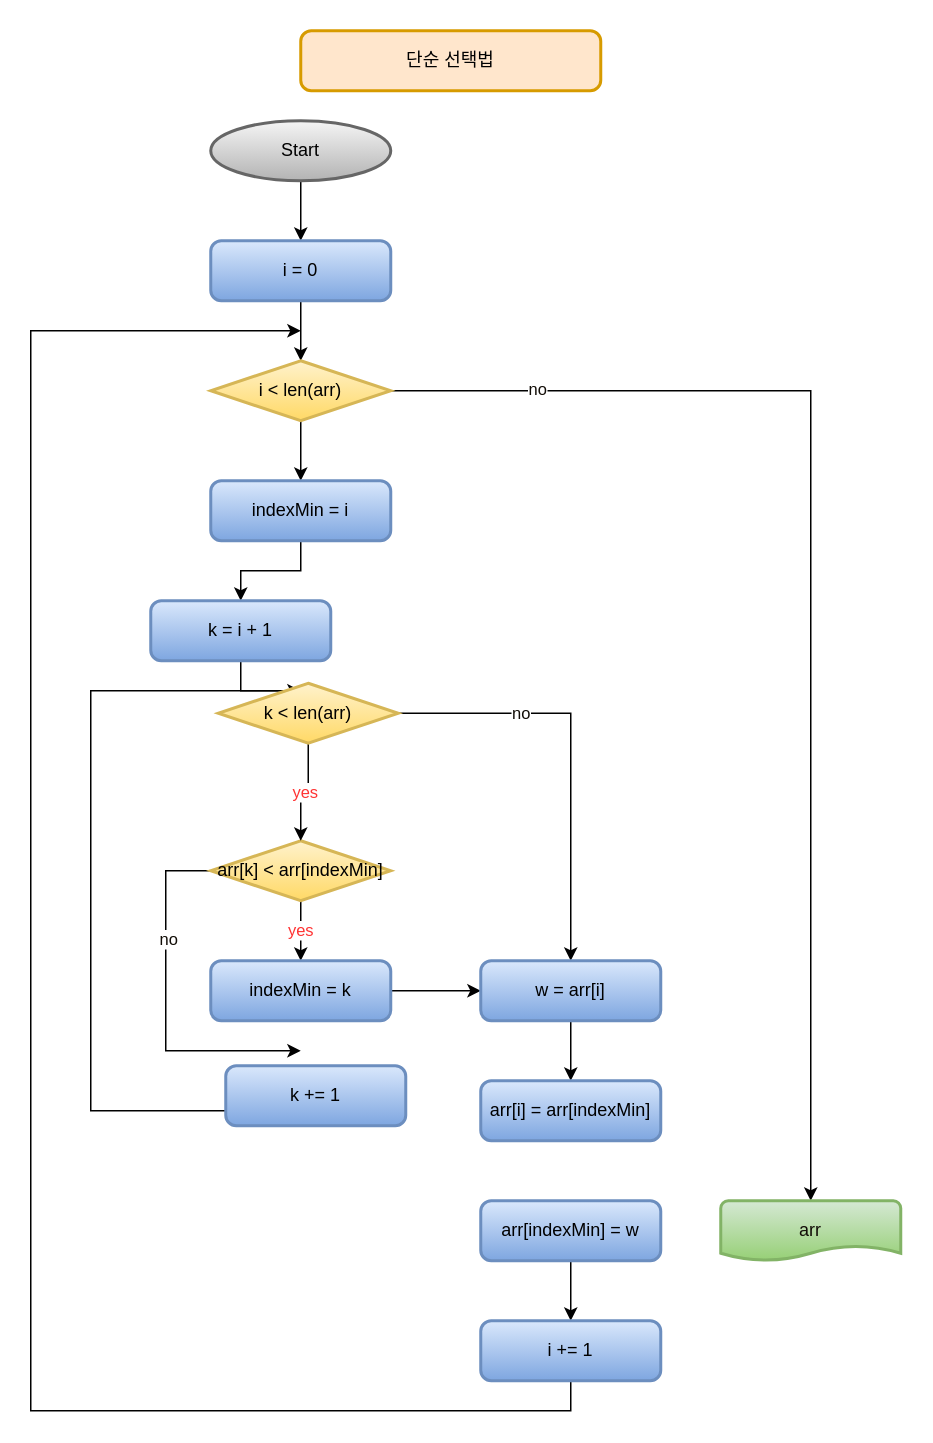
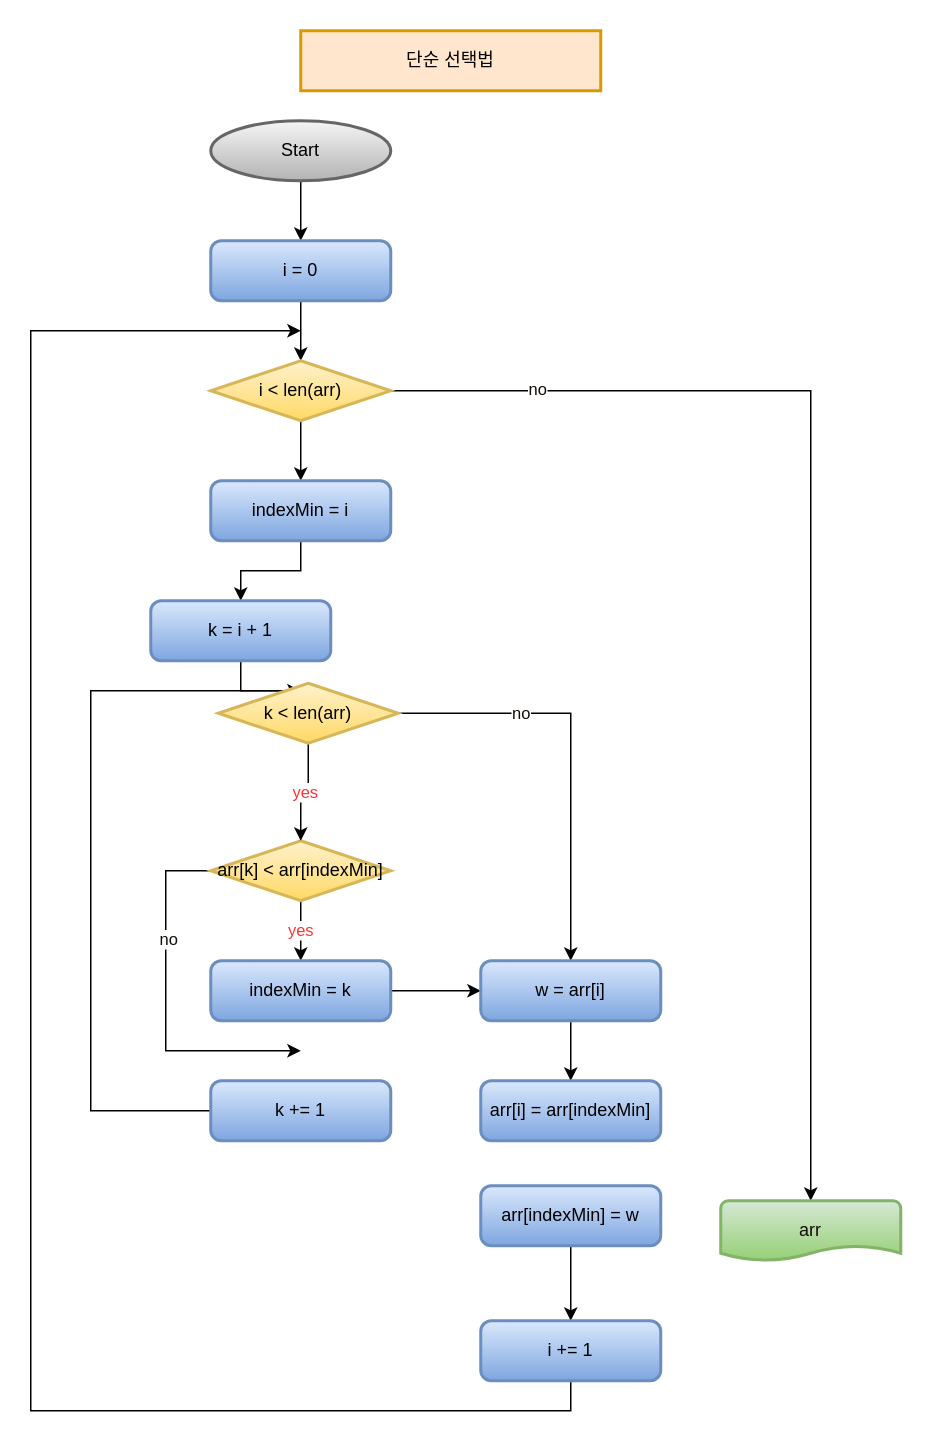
  <mxCell id="0" />
  <mxCell id="1" parent="0" />
- <mxCell id="2" value="단순 선택법" style="rounded=1;whiteSpace=wrap;html=1;absoluteArcSize=1;arcSize=14;strokeWidth=2;fillColor=#ffe6cc;strokeColor=#d79b00;" vertex="1" parent="1"><mxGeometry x="200" y="20" width="200" height="40" as="geometry" /></mxCell>
+ <mxCell id="2" value="단순 선택법" style="whiteSpace=wrap;html=1;absoluteArcSize=1;arcSize=14;strokeWidth=2;fillColor=#ffe6cc;strokeColor=#d79b00;rounded=0;" vertex="1" parent="1"><mxGeometry x="200" y="20" width="200" height="40" as="geometry" /></mxCell>
  <mxCell id="3" style="edgeStyle=orthogonalEdgeStyle;rounded=0;orthogonalLoop=1;jettySize=auto;html=1;entryX=0.5;entryY=0;entryDx=0;entryDy=0;" edge="1" parent="1" source="4" target="6"><mxGeometry relative="1" as="geometry" /></mxCell>
  <mxCell id="4" value="Start" style="strokeWidth=2;html=1;shape=mxgraph.flowchart.start_2;whiteSpace=wrap;fillColor=#f5f5f5;gradientColor=#b3b3b3;strokeColor=#666666;" vertex="1" parent="1"><mxGeometry x="140" y="80" width="120" height="40" as="geometry" /></mxCell>
  <mxCell id="5" style="edgeStyle=orthogonalEdgeStyle;rounded=0;orthogonalLoop=1;jettySize=auto;html=1;entryX=0.5;entryY=0;entryDx=0;entryDy=0;entryPerimeter=0;" edge="1" parent="1" source="6" target="10"><mxGeometry relative="1" as="geometry" /></mxCell>
  <mxCell id="6" value="i = 0" style="rounded=1;whiteSpace=wrap;html=1;absoluteArcSize=1;arcSize=14;strokeWidth=2;fillColor=#dae8fc;gradientColor=#7ea6e0;strokeColor=#6c8ebf;" vertex="1" parent="1"><mxGeometry x="140" y="160" width="120" height="40" as="geometry" /></mxCell>
  <mxCell id="7" style="edgeStyle=orthogonalEdgeStyle;rounded=0;orthogonalLoop=1;jettySize=auto;html=1;entryX=0.5;entryY=0;entryDx=0;entryDy=0;" edge="1" parent="1" source="10" target="12"><mxGeometry relative="1" as="geometry" /></mxCell>
  <mxCell id="8" style="edgeStyle=orthogonalEdgeStyle;rounded=0;orthogonalLoop=1;jettySize=auto;html=1;entryX=0.5;entryY=0;entryDx=0;entryDy=0;entryPerimeter=0;fontColor=#120D07;" edge="1" parent="1" source="10" target="27"><mxGeometry relative="1" as="geometry" /></mxCell>
  <mxCell id="9" value="no" style="edgeLabel;html=1;align=center;verticalAlign=middle;resizable=0;points=[];fontColor=#120D07;" vertex="1" connectable="0" parent="8"><mxGeometry x="-0.764" y="2" relative="1" as="geometry"><mxPoint as="offset" /></mxGeometry></mxCell>
  <mxCell id="10" value="i &amp;lt; len(arr)" style="strokeWidth=2;html=1;shape=mxgraph.flowchart.decision;whiteSpace=wrap;fillColor=#fff2cc;gradientColor=#ffd966;strokeColor=#d6b656;" vertex="1" parent="1"><mxGeometry x="140" y="240" width="120" height="40" as="geometry" /></mxCell>
  <mxCell id="11" style="edgeStyle=orthogonalEdgeStyle;rounded=0;orthogonalLoop=1;jettySize=auto;html=1;entryX=0.5;entryY=0;entryDx=0;entryDy=0;" edge="1" parent="1" source="12" target="18"><mxGeometry relative="1" as="geometry" /></mxCell>
  <mxCell id="12" value="indexMin = i" style="rounded=1;whiteSpace=wrap;html=1;absoluteArcSize=1;arcSize=14;strokeWidth=2;fillColor=#dae8fc;gradientColor=#7ea6e0;strokeColor=#6c8ebf;" vertex="1" parent="1"><mxGeometry x="140" y="320" width="120" height="40" as="geometry" /></mxCell>
  <mxCell id="13" value="yes" style="edgeStyle=orthogonalEdgeStyle;rounded=0;orthogonalLoop=1;jettySize=auto;html=1;entryX=0.5;entryY=0;entryDx=0;entryDy=0;fontColor=#FF3333;" edge="1" parent="1" source="16" target="20"><mxGeometry relative="1" as="geometry" /></mxCell>
  <mxCell id="14" style="edgeStyle=orthogonalEdgeStyle;rounded=0;orthogonalLoop=1;jettySize=auto;html=1;fontColor=#120D07;" edge="1" parent="1" source="16"><mxGeometry relative="1" as="geometry"><mxPoint x="200" y="700" as="targetPoint" /><Array as="points"><mxPoint x="110" y="580" /><mxPoint x="110" y="700" /></Array></mxGeometry></mxCell>
  <mxCell id="15" value="no" style="edgeLabel;html=1;align=center;verticalAlign=middle;resizable=0;points=[];fontColor=#120D07;" vertex="1" connectable="0" parent="14"><mxGeometry x="-0.378" y="1" relative="1" as="geometry"><mxPoint as="offset" /></mxGeometry></mxCell>
  <mxCell id="16" value="arr[k] &amp;lt; arr[indexMin]" style="strokeWidth=2;html=1;shape=mxgraph.flowchart.decision;whiteSpace=wrap;fillColor=#fff2cc;gradientColor=#ffd966;strokeColor=#d6b656;" vertex="1" parent="1"><mxGeometry x="140" y="560" width="120" height="40" as="geometry" /></mxCell>
  <mxCell id="17" style="edgeStyle=orthogonalEdgeStyle;rounded=0;orthogonalLoop=1;jettySize=auto;html=1;entryX=0.5;entryY=0;entryDx=0;entryDy=0;entryPerimeter=0;" edge="1" parent="1" source="18" target="26"><mxGeometry relative="1" as="geometry" /></mxCell>
  <mxCell id="18" value="k = i + 1" style="rounded=1;whiteSpace=wrap;html=1;absoluteArcSize=1;arcSize=14;strokeWidth=2;fillColor=#dae8fc;gradientColor=#7ea6e0;strokeColor=#6c8ebf;" vertex="1" parent="1"><mxGeometry x="100" y="400" width="120" height="40" as="geometry" /></mxCell>
  <mxCell id="19" style="edgeStyle=orthogonalEdgeStyle;rounded=0;orthogonalLoop=1;jettySize=auto;html=1;" edge="1" parent="1" source="20" target="29"><mxGeometry relative="1" as="geometry" /></mxCell>
  <mxCell id="20" value="indexMin = k" style="rounded=1;whiteSpace=wrap;html=1;absoluteArcSize=1;arcSize=14;strokeWidth=2;fillColor=#dae8fc;gradientColor=#7ea6e0;strokeColor=#6c8ebf;" vertex="1" parent="1"><mxGeometry x="140" y="640" width="120" height="40" as="geometry" /></mxCell>
  <mxCell id="21" style="edgeStyle=orthogonalEdgeStyle;rounded=0;orthogonalLoop=1;jettySize=auto;html=1;fontColor=#120D07;" edge="1" parent="1" source="22"><mxGeometry relative="1" as="geometry"><mxPoint x="200" y="460" as="targetPoint" /><Array as="points"><mxPoint x="60" y="740" /><mxPoint x="60" y="460" /></Array></mxGeometry></mxCell>
- <mxCell id="22" value="k += 1" style="rounded=1;whiteSpace=wrap;html=1;absoluteArcSize=1;arcSize=14;strokeWidth=2;fillColor=#dae8fc;gradientColor=#7ea6e0;strokeColor=#6c8ebf;" vertex="1" parent="1"><mxGeometry x="150" y="710" width="120" height="40" as="geometry" /></mxCell>
+ <mxCell id="22" value="k += 1" style="rounded=1;whiteSpace=wrap;html=1;absoluteArcSize=1;arcSize=14;strokeWidth=2;fillColor=#dae8fc;gradientColor=#7ea6e0;strokeColor=#6c8ebf;" vertex="1" parent="1"><mxGeometry x="140" y="720" width="120" height="40" as="geometry" /></mxCell>
  <mxCell id="23" value="yes" style="edgeStyle=orthogonalEdgeStyle;rounded=0;orthogonalLoop=1;jettySize=auto;html=1;entryX=0.5;entryY=0;entryDx=0;entryDy=0;entryPerimeter=0;fontColor=#FF3333;" edge="1" parent="1" source="26" target="16"><mxGeometry relative="1" as="geometry" /></mxCell>
  <mxCell id="24" style="edgeStyle=orthogonalEdgeStyle;rounded=0;orthogonalLoop=1;jettySize=auto;html=1;entryX=0.5;entryY=0;entryDx=0;entryDy=0;fontColor=#120D07;" edge="1" parent="1" source="26" target="29"><mxGeometry relative="1" as="geometry" /></mxCell>
  <mxCell id="25" value="no" style="edgeLabel;html=1;align=center;verticalAlign=middle;resizable=0;points=[];fontColor=#120D07;" vertex="1" connectable="0" parent="24"><mxGeometry x="-0.425" y="1" relative="1" as="geometry"><mxPoint as="offset" /></mxGeometry></mxCell>
  <mxCell id="26" value="k &amp;lt; len(arr)" style="strokeWidth=2;html=1;shape=mxgraph.flowchart.decision;whiteSpace=wrap;fillColor=#fff2cc;gradientColor=#ffd966;strokeColor=#d6b656;" vertex="1" parent="1"><mxGeometry x="145" y="455" width="120" height="40" as="geometry" /></mxCell>
  <mxCell id="27" value="&lt;font color=&quot;#120d07&quot;&gt;arr&lt;/font&gt;" style="strokeWidth=2;html=1;shape=mxgraph.flowchart.document2;whiteSpace=wrap;size=0.25;fillColor=#d5e8d4;gradientColor=#97d077;strokeColor=#82b366;" vertex="1" parent="1"><mxGeometry x="480" y="800" width="120" height="40" as="geometry" /></mxCell>
  <mxCell id="28" style="edgeStyle=orthogonalEdgeStyle;rounded=0;orthogonalLoop=1;jettySize=auto;html=1;entryX=0.5;entryY=0;entryDx=0;entryDy=0;fontColor=#120D07;" edge="1" parent="1" source="29" target="30"><mxGeometry relative="1" as="geometry" /></mxCell>
  <mxCell id="29" value="w = arr[i]" style="rounded=1;whiteSpace=wrap;html=1;absoluteArcSize=1;arcSize=14;strokeWidth=2;fillColor=#dae8fc;gradientColor=#7ea6e0;strokeColor=#6c8ebf;" vertex="1" parent="1"><mxGeometry x="320" y="640" width="120" height="40" as="geometry" /></mxCell>
  <mxCell id="30" value="arr[i] = arr[indexMin]" style="rounded=1;whiteSpace=wrap;html=1;absoluteArcSize=1;arcSize=14;strokeWidth=2;fillColor=#dae8fc;gradientColor=#7ea6e0;strokeColor=#6c8ebf;" vertex="1" parent="1"><mxGeometry x="320" y="720" width="120" height="40" as="geometry" /></mxCell>
  <mxCell id="31" style="edgeStyle=orthogonalEdgeStyle;rounded=0;orthogonalLoop=1;jettySize=auto;html=1;entryX=0.5;entryY=0;entryDx=0;entryDy=0;fontColor=#120D07;" edge="1" parent="1" source="32" target="34"><mxGeometry relative="1" as="geometry" /></mxCell>
- <mxCell id="32" value="arr[indexMin] = w" style="rounded=1;whiteSpace=wrap;html=1;absoluteArcSize=1;arcSize=14;strokeWidth=2;fillColor=#dae8fc;gradientColor=#7ea6e0;strokeColor=#6c8ebf;" vertex="1" parent="1"><mxGeometry x="320" y="800" width="120" height="40" as="geometry" /></mxCell>
+ <mxCell id="32" value="arr[indexMin] = w" style="rounded=1;whiteSpace=wrap;html=1;absoluteArcSize=1;arcSize=14;strokeWidth=2;fillColor=#dae8fc;gradientColor=#7ea6e0;strokeColor=#6c8ebf;" vertex="1" parent="1"><mxGeometry x="320" y="790" width="120" height="40" as="geometry" /></mxCell>
  <mxCell id="33" style="edgeStyle=orthogonalEdgeStyle;rounded=0;orthogonalLoop=1;jettySize=auto;html=1;fontColor=#120D07;" edge="1" parent="1" source="34"><mxGeometry relative="1" as="geometry"><mxPoint x="200" y="220" as="targetPoint" /><Array as="points"><mxPoint x="380" y="940" /><mxPoint x="20" y="940" /><mxPoint x="20" y="220" /></Array></mxGeometry></mxCell>
  <mxCell id="34" value="i += 1" style="rounded=1;whiteSpace=wrap;html=1;absoluteArcSize=1;arcSize=14;strokeWidth=2;fillColor=#dae8fc;gradientColor=#7ea6e0;strokeColor=#6c8ebf;" vertex="1" parent="1"><mxGeometry x="320" y="880" width="120" height="40" as="geometry" /></mxCell>
